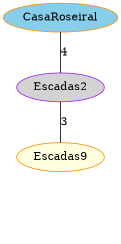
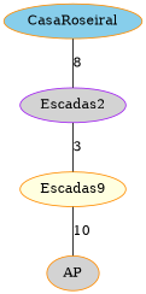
  graph {
    node [color=darkorange fillcolor=lightgrey style=filled]
    CasaRoseiral [fillcolor=skyblue]
    Escadas2 [color=purple]
    n3 [fillcolor=lightyellow label=Escadas9]
-   CasaRoseiral -- Escadas2 [label=4]
+   AP
+   CasaRoseiral -- Escadas2 [label=8]
    Escadas2 -- n3 [label=3]
+   n3 -- AP [label=10]
  }
